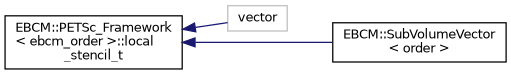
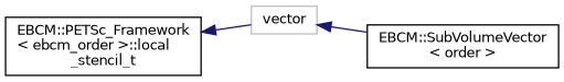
  digraph {
    rankdir=LR
    node [color=black fillcolor=white fontname=Helvetica fontsize=10 shape=record style=filled]
    edge [color=midnightblue dir=back fontname=Helvetica fontsize=10 labelfontname=Helvetica labelfontsize=10 style=solid]
    n1 [color=grey75 height=0.2 label=vector width=0.4]
    n2 [height=0.2 label="EBCM::SubVolumeVector\l\< order \>" width=0.4]
    n3 [height=0.2 label="EBCM::PETSc_Framework\l\< ebcm_order \>::local\l_stencil_t" width=0.4]
-   n3 -> n2
+   n1 -> n2
    n3 -> n1
  }
